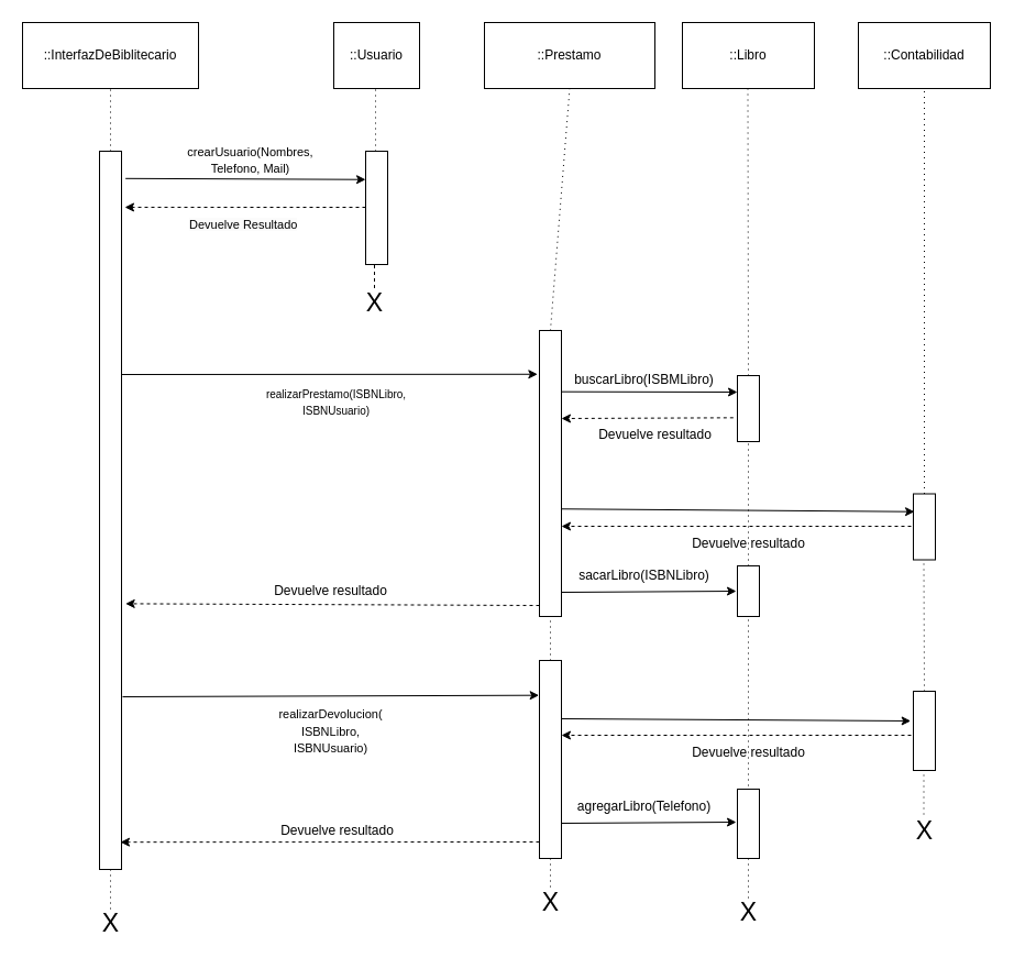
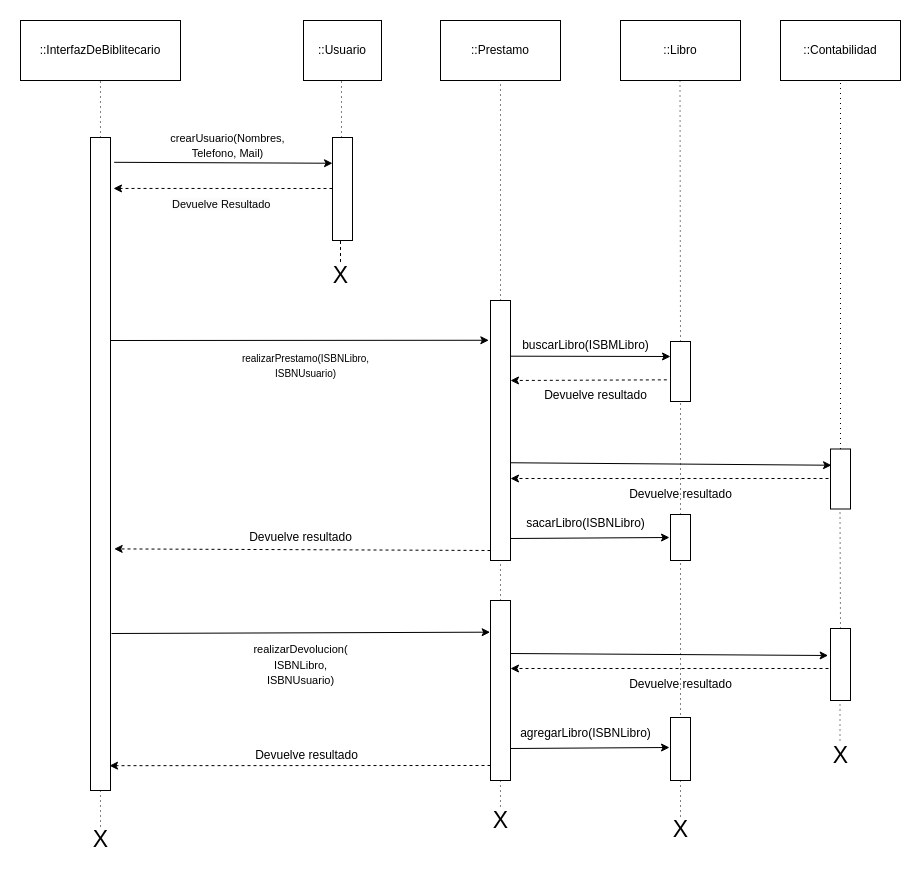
  <mxCell id="0" />
  <mxCell id="1" parent="0" />
  <mxCell id="2" value="::InterfazDeBiblitecario" style="rounded=0;whiteSpace=wrap;html=1;" parent="1" vertex="1"><mxGeometry x="20" y="20" width="160" height="60" as="geometry" /></mxCell>
  <mxCell id="3" value="::Usuario" style="rounded=0;whiteSpace=wrap;html=1;" parent="1" vertex="1"><mxGeometry x="303" y="20" width="78" height="60" as="geometry" /></mxCell>
  <mxCell id="4" value="::Libro" style="rounded=0;whiteSpace=wrap;html=1;" parent="1" vertex="1"><mxGeometry x="620" y="20" width="120" height="60" as="geometry" /></mxCell>
- <mxCell id="5" value="::Prestamo" style="rounded=0;whiteSpace=wrap;html=1;" parent="1" vertex="1"><mxGeometry x="440" y="20" width="155" height="60" as="geometry" /></mxCell>
+ <mxCell id="5" value="::Prestamo" style="rounded=0;whiteSpace=wrap;html=1;" parent="1" vertex="1"><mxGeometry x="440" y="20" width="120" height="60" as="geometry" /></mxCell>
  <mxCell id="6" value="::Contabilidad" style="rounded=0;whiteSpace=wrap;html=1;" parent="1" vertex="1"><mxGeometry x="780" y="20" width="120" height="60" as="geometry" /></mxCell>
  <mxCell id="7" value="&lt;span id=&quot;docs-internal-guid-74eef910-7fff-3b2e-8194-41c7fd450fb9&quot;&gt;&lt;span style=&quot;font-family: Arial, sans-serif; background-color: transparent; font-variant-numeric: normal; font-variant-east-asian: normal; font-variant-alternates: normal; font-variant-position: normal; vertical-align: baseline; white-space: pre-wrap;&quot;&gt;&lt;font style=&quot;font-size: 11px;&quot;&gt;crearUsuario(Nombres, Telefono, Mail)&lt;/font&gt;&lt;/span&gt;&lt;/span&gt;" style="text;html=1;align=center;verticalAlign=middle;resizable=0;points=[];autosize=1;strokeColor=none;fillColor=none;" parent="1" vertex="1"><mxGeometry x="122" y="130" width="210" height="30" as="geometry" /></mxCell>
  <mxCell id="8" value="&lt;span style=&quot;color: rgb(0, 0, 0); font-family: Arial, sans-serif; font-size: 11px; font-style: normal; font-variant-ligatures: normal; font-variant-caps: normal; font-weight: 400; letter-spacing: normal; orphans: 2; text-align: center; text-indent: 0px; text-transform: none; widows: 2; word-spacing: 0px; -webkit-text-stroke-width: 0px; white-space: pre-wrap; background-color: rgb(251, 251, 251); text-decoration-thickness: initial; text-decoration-style: initial; text-decoration-color: initial; display: inline !important; float: none;&quot;&gt;Devuelve Resultado&lt;/span&gt;" style="text;whiteSpace=wrap;html=1;" parent="1" vertex="1"><mxGeometry x="170" y="190" width="150" height="30" as="geometry" /></mxCell>
  <mxCell id="9" value="&lt;span id=&quot;docs-internal-guid-d6a4855c-7fff-c991-73bd-c32a4b5d3192&quot;&gt;&lt;span style=&quot;font-family: Arial, sans-serif; background-color: transparent; font-variant-numeric: normal; font-variant-east-asian: normal; font-variant-alternates: normal; font-variant-position: normal; vertical-align: baseline; white-space: pre-wrap;&quot;&gt;&lt;font style=&quot;font-size: 10px;&quot;&gt;realizarPrestamo(ISBNLibro, ISBNUsuario)&lt;/font&gt;&lt;/span&gt;&lt;/span&gt;" style="text;html=1;align=center;verticalAlign=middle;resizable=0;points=[];autosize=1;strokeColor=none;fillColor=none;" parent="1" vertex="1"><mxGeometry x="200" y="350" width="210" height="30" as="geometry" /></mxCell>
  <mxCell id="10" value="Devuelve resultado" style="text;html=1;align=center;verticalAlign=middle;resizable=0;points=[];autosize=1;strokeColor=none;fillColor=none;" parent="1" vertex="1"><mxGeometry x="235" y="522" width="130" height="30" as="geometry" /></mxCell>
  <mxCell id="11" value="buscarLibro(ISBMLibro)" style="text;html=1;align=center;verticalAlign=middle;resizable=0;points=[];autosize=1;strokeColor=none;fillColor=none;" parent="1" vertex="1"><mxGeometry x="510" y="330" width="150" height="30" as="geometry" /></mxCell>
  <mxCell id="12" value="Devuelve resultado" style="text;html=1;align=center;verticalAlign=middle;resizable=0;points=[];autosize=1;strokeColor=none;fillColor=none;" parent="1" vertex="1"><mxGeometry x="530" y="380" width="130" height="30" as="geometry" /></mxCell>
  <mxCell id="13" value="" style="endArrow=classic;html=1;rounded=0;exitX=1.183;exitY=0.038;exitDx=0;exitDy=0;exitPerimeter=0;entryX=0;entryY=0.25;entryDx=0;entryDy=0;" parent="1" source="61" target="25" edge="1"><mxGeometry width="50" height="50" relative="1" as="geometry"><mxPoint x="181" y="160" as="sourcePoint" /><mxPoint x="241" y="160" as="targetPoint" /></mxGeometry></mxCell>
  <mxCell id="14" value="" style="endArrow=classic;html=1;rounded=0;exitX=1.183;exitY=0.038;exitDx=0;exitDy=0;exitPerimeter=0;entryX=-0.083;entryY=0.153;entryDx=0;entryDy=0;entryPerimeter=0;" parent="1" target="42" edge="1"><mxGeometry width="50" height="50" relative="1" as="geometry"><mxPoint x="110" y="340" as="sourcePoint" /><mxPoint x="460" y="340" as="targetPoint" /></mxGeometry></mxCell>
  <mxCell id="15" value="" style="endArrow=classic;html=1;rounded=0;exitX=0.95;exitY=0.7;exitDx=0;exitDy=0;exitPerimeter=0;entryX=0;entryY=0.25;entryDx=0;entryDy=0;" parent="1" edge="1"><mxGeometry width="50" height="50" relative="1" as="geometry"><mxPoint x="510" y="462.25" as="sourcePoint" /><mxPoint x="831" y="464.75" as="targetPoint" /></mxGeometry></mxCell>
  <mxCell id="16" value="" style="endArrow=classic;html=1;rounded=0;entryX=0;entryY=0.25;entryDx=0;entryDy=0;exitX=-0.007;exitY=0.856;exitDx=0;exitDy=0;exitPerimeter=0;" parent="1" source="11" target="43" edge="1"><mxGeometry width="50" height="50" relative="1" as="geometry"><mxPoint x="510" y="360" as="sourcePoint" /><mxPoint x="580" y="360" as="targetPoint" /></mxGeometry></mxCell>
  <mxCell id="17" value="" style="endArrow=classic;html=1;rounded=0;entryX=-0.05;entryY=0.15;entryDx=0;entryDy=0;entryPerimeter=0;endFill=1;" parent="1" edge="1"><mxGeometry width="50" height="50" relative="1" as="geometry"><mxPoint x="510" y="538" as="sourcePoint" /><mxPoint x="669" y="537" as="targetPoint" /></mxGeometry></mxCell>
  <mxCell id="18" value="" style="endArrow=classic;html=1;rounded=0;entryX=1.15;entryY=0.078;entryDx=0;entryDy=0;entryPerimeter=0;dashed=1;" parent="1" target="61" edge="1"><mxGeometry width="50" height="50" relative="1" as="geometry"><mxPoint x="332" y="188" as="sourcePoint" /><mxPoint x="272" y="188" as="targetPoint" /></mxGeometry></mxCell>
  <mxCell id="19" value="" style="endArrow=classic;html=1;rounded=0;dashed=1;" parent="1" edge="1"><mxGeometry width="50" height="50" relative="1" as="geometry"><mxPoint x="840" y="478" as="sourcePoint" /><mxPoint x="510" y="478" as="targetPoint" /></mxGeometry></mxCell>
  <mxCell id="20" value="" style="endArrow=classic;html=1;rounded=0;dashed=1;exitX=0;exitY=0.75;exitDx=0;exitDy=0;entryX=1.183;entryY=0.63;entryDx=0;entryDy=0;entryPerimeter=0;" parent="1" edge="1" target="61"><mxGeometry width="50" height="50" relative="1" as="geometry"><mxPoint x="490" y="550" as="sourcePoint" /><mxPoint x="110" y="555" as="targetPoint" /></mxGeometry></mxCell>
  <mxCell id="21" value="" style="endArrow=classic;html=1;rounded=0;exitX=-0.183;exitY=0.639;exitDx=0;exitDy=0;exitPerimeter=0;dashed=1;" parent="1" source="43" edge="1"><mxGeometry width="50" height="50" relative="1" as="geometry"><mxPoint x="570" y="380" as="sourcePoint" /><mxPoint x="510" y="380" as="targetPoint" /></mxGeometry></mxCell>
  <mxCell id="22" value="" style="group" parent="1" vertex="1" connectable="0"><mxGeometry x="320" y="230" width="40" height="64.5" as="geometry" /></mxCell>
  <mxCell id="23" value="" style="endArrow=none;dashed=1;html=1;rounded=0;" parent="22" edge="1"><mxGeometry width="50" height="50" relative="1" as="geometry"><mxPoint x="20" y="31.5" as="sourcePoint" /><mxPoint x="20" as="targetPoint" /></mxGeometry></mxCell>
  <mxCell id="24" value="&lt;font style=&quot;font-size: 23px;&quot;&gt;X&lt;/font&gt;" style="text;html=1;align=center;verticalAlign=middle;resizable=0;points=[];autosize=1;strokeColor=none;fillColor=none;" parent="22" vertex="1"><mxGeometry y="24.5" width="40" height="40" as="geometry" /></mxCell>
  <mxCell id="25" value="" style="whiteSpace=wrap;html=1;rounded=0;" parent="1" vertex="1"><mxGeometry x="332" y="137" width="20" height="103" as="geometry" /></mxCell>
  <mxCell id="26" value="" style="whiteSpace=wrap;html=1;rounded=0;" parent="1" vertex="1"><mxGeometry x="830" y="448.5" width="20" height="60" as="geometry" /></mxCell>
  <mxCell id="27" value="&lt;p style=&quot;line-height: 130%;&quot;&gt;&lt;span id=&quot;docs-internal-guid-05bd2aaf-7fff-f4e8-769e-c25a478a9bf0&quot;&gt;&lt;span style=&quot;font-family: Arial, sans-serif; background-color: transparent; font-variant-numeric: normal; font-variant-east-asian: normal; font-variant-alternates: normal; font-variant-position: normal; vertical-align: baseline; white-space: pre-wrap;&quot;&gt;&lt;font style=&quot;font-size: 11px;&quot;&gt;realizarDevolucion( ISBNLibro, ISBNUsuario)&lt;/font&gt;&lt;/span&gt;&lt;/span&gt;&lt;/p&gt;" style="text;html=1;align=center;verticalAlign=middle;resizable=0;points=[];autosize=1;strokeColor=none;fillColor=none;" vertex="1" parent="1"><mxGeometry x="180" y="640" width="240" height="50" as="geometry" /></mxCell>
  <mxCell id="28" value="" style="endArrow=classic;html=1;rounded=0;exitX=1.183;exitY=0.038;exitDx=0;exitDy=0;exitPerimeter=0;entryX=-0.017;entryY=0.176;entryDx=0;entryDy=0;entryPerimeter=0;" edge="1" parent="1" target="53"><mxGeometry width="50" height="50" relative="1" as="geometry"><mxPoint x="111" y="633" as="sourcePoint" /><mxPoint x="491" y="631" as="targetPoint" /></mxGeometry></mxCell>
  <mxCell id="29" value="" style="endArrow=none;dashed=1;html=1;rounded=0;entryX=0.5;entryY=1;entryDx=0;entryDy=0;exitX=0.5;exitY=0;exitDx=0;exitDy=0;dashPattern=1 4;" edge="1" parent="1" source="42" target="5"><mxGeometry width="50" height="50" relative="1" as="geometry"><mxPoint x="440" y="220" as="sourcePoint" /><mxPoint x="490" y="170" as="targetPoint" /></mxGeometry></mxCell>
  <mxCell id="30" value="" style="endArrow=none;dashed=1;html=1;rounded=0;exitX=0.5;exitY=0;exitDx=0;exitDy=0;dashPattern=1 4;" edge="1" parent="1" source="61"><mxGeometry width="50" height="50" relative="1" as="geometry"><mxPoint x="50" y="130" as="sourcePoint" /><mxPoint x="100" y="80" as="targetPoint" /><Array as="points"><mxPoint x="100" y="100" /></Array></mxGeometry></mxCell>
  <mxCell id="31" value="" style="endArrow=none;dashed=1;html=1;rounded=0;exitX=0.5;exitY=0;exitDx=0;exitDy=0;dashPattern=1 4;" edge="1" parent="1"><mxGeometry width="50" height="50" relative="1" as="geometry"><mxPoint x="341" y="137" as="sourcePoint" /><mxPoint x="341" y="80" as="targetPoint" /></mxGeometry></mxCell>
  <mxCell id="32" value="" style="endArrow=none;dashed=1;html=1;rounded=0;entryX=0.5;entryY=1;entryDx=0;entryDy=0;exitX=0.5;exitY=0;exitDx=0;exitDy=0;dashPattern=1 4;" edge="1" parent="1" source="43"><mxGeometry width="50" height="50" relative="1" as="geometry"><mxPoint x="679.5" y="300" as="sourcePoint" /><mxPoint x="679.5" y="80" as="targetPoint" /></mxGeometry></mxCell>
  <mxCell id="33" value="" style="endArrow=none;dashed=1;html=1;rounded=0;entryX=0.5;entryY=1;entryDx=0;entryDy=0;exitX=0.5;exitY=0;exitDx=0;exitDy=0;dashPattern=1 4;" edge="1" parent="1" source="26" target="6"><mxGeometry width="50" height="50" relative="1" as="geometry"><mxPoint x="840" y="340" as="sourcePoint" /><mxPoint x="839.5" y="80" as="targetPoint" /></mxGeometry></mxCell>
  <mxCell id="34" value="" style="endArrow=none;dashed=1;html=1;rounded=0;exitX=0.5;exitY=0;exitDx=0;exitDy=0;dashPattern=1 4;" edge="1" parent="1" source="53"><mxGeometry width="50" height="50" relative="1" as="geometry"><mxPoint x="500" y="590" as="sourcePoint" /><mxPoint x="500" y="530" as="targetPoint" /><Array as="points"><mxPoint x="500" y="553" /></Array></mxGeometry></mxCell>
  <mxCell id="35" value="" style="endArrow=none;dashed=1;html=1;rounded=0;exitX=0.5;exitY=0;exitDx=0;exitDy=0;dashPattern=1 4;" parent="1" edge="1" source="57"><mxGeometry width="50" height="50" relative="1" as="geometry"><mxPoint x="839.5" y="572" as="sourcePoint" /><mxPoint x="839.5" y="508.5" as="targetPoint" /></mxGeometry></mxCell>
  <mxCell id="36" value="&lt;font style=&quot;font-size: 23px;&quot;&gt;X&lt;/font&gt;" style="text;html=1;align=center;verticalAlign=middle;resizable=0;points=[];autosize=1;strokeColor=none;fillColor=none;" parent="1" vertex="1"><mxGeometry x="820" y="735" width="40" height="40" as="geometry" /></mxCell>
  <mxCell id="37" value="" style="endArrow=classic;html=1;rounded=0;entryX=-0.117;entryY=0.375;entryDx=0;entryDy=0;entryPerimeter=0;" edge="1" parent="1" target="57"><mxGeometry width="50" height="50" relative="1" as="geometry"><mxPoint x="509" y="653" as="sourcePoint" /><mxPoint x="799" y="651" as="targetPoint" /></mxGeometry></mxCell>
  <mxCell id="38" value="Devuelve resultado" style="text;html=1;align=center;verticalAlign=middle;resizable=0;points=[];autosize=1;strokeColor=none;fillColor=none;" vertex="1" parent="1"><mxGeometry x="615" y="668.5" width="130" height="30" as="geometry" /></mxCell>
  <mxCell id="39" value="" style="endArrow=classic;html=1;rounded=0;dashed=1;" edge="1" parent="1"><mxGeometry width="50" height="50" relative="1" as="geometry"><mxPoint x="840" y="668" as="sourcePoint" /><mxPoint x="510" y="668" as="targetPoint" /></mxGeometry></mxCell>
  <mxCell id="40" value="" style="endArrow=none;dashed=1;html=1;rounded=0;exitX=0.5;exitY=0;exitDx=0;exitDy=0;dashPattern=1 4;" parent="1" edge="1" source="51"><mxGeometry width="50" height="50" relative="1" as="geometry"><mxPoint x="680" y="411.5" as="sourcePoint" /><mxPoint x="680" y="380" as="targetPoint" /></mxGeometry></mxCell>
  <mxCell id="41" value="&lt;font style=&quot;font-size: 23px;&quot;&gt;X&lt;/font&gt;" style="text;html=1;align=center;verticalAlign=middle;resizable=0;points=[];autosize=1;strokeColor=none;fillColor=none;" parent="1" vertex="1"><mxGeometry x="660" y="808.5" width="40" height="40" as="geometry" /></mxCell>
  <mxCell id="42" value="" style="whiteSpace=wrap;html=1;rounded=0;" parent="1" vertex="1"><mxGeometry x="490" y="300" width="20" height="260" as="geometry" /></mxCell>
  <mxCell id="43" value="" style="whiteSpace=wrap;html=1;rounded=0;" parent="1" vertex="1"><mxGeometry x="670" y="341" width="20" height="60" as="geometry" /></mxCell>
  <mxCell id="44" value="sacarLibro(ISBNLibro)" style="text;html=1;align=center;verticalAlign=middle;resizable=0;points=[];autosize=1;strokeColor=none;fillColor=none;" vertex="1" parent="1"><mxGeometry x="515" y="508" width="140" height="30" as="geometry" /></mxCell>
  <mxCell id="45" value="Devuelve resultado" style="text;html=1;align=center;verticalAlign=middle;resizable=0;points=[];autosize=1;strokeColor=none;fillColor=none;" parent="1" vertex="1"><mxGeometry x="615" y="478.5" width="130" height="30" as="geometry" /></mxCell>
  <mxCell id="46" value="" style="endArrow=classic;html=1;rounded=0;entryX=-0.05;entryY=0.15;entryDx=0;entryDy=0;entryPerimeter=0;endFill=1;" edge="1" parent="1"><mxGeometry width="50" height="50" relative="1" as="geometry"><mxPoint x="510" y="748" as="sourcePoint" /><mxPoint x="669" y="747" as="targetPoint" /></mxGeometry></mxCell>
- <mxCell id="47" value="agregarLibro(Telefono)" style="text;html=1;align=center;verticalAlign=middle;resizable=0;points=[];autosize=1;strokeColor=none;fillColor=none;" vertex="1" parent="1"><mxGeometry x="510" y="718" width="150" height="30" as="geometry" /></mxCell>
+ <mxCell id="47" value="agregarLibro(ISBNLibro)" style="text;html=1;align=center;verticalAlign=middle;resizable=0;points=[];autosize=1;strokeColor=none;fillColor=none;" vertex="1" parent="1"><mxGeometry x="510" y="718" width="150" height="30" as="geometry" /></mxCell>
  <mxCell id="48" value="Devuelve resultado" style="text;html=1;align=center;verticalAlign=middle;resizable=0;points=[];autosize=1;strokeColor=none;fillColor=none;" vertex="1" parent="1"><mxGeometry x="241" y="740" width="130" height="30" as="geometry" /></mxCell>
  <mxCell id="49" value="" style="endArrow=classic;html=1;rounded=0;dashed=1;exitX=0;exitY=0.75;exitDx=0;exitDy=0;entryX=0.95;entryY=0.962;entryDx=0;entryDy=0;entryPerimeter=0;" edge="1" parent="1" target="61"><mxGeometry width="50" height="50" relative="1" as="geometry"><mxPoint x="490" y="765" as="sourcePoint" /><mxPoint x="110" y="770" as="targetPoint" /></mxGeometry></mxCell>
  <mxCell id="50" value="" style="endArrow=none;dashed=1;html=1;rounded=0;exitX=0.5;exitY=0;exitDx=0;exitDy=0;dashPattern=1 4;" edge="1" parent="1"><mxGeometry width="50" height="50" relative="1" as="geometry"><mxPoint x="680" y="724" as="sourcePoint" /><mxPoint x="680" y="540" as="targetPoint" /></mxGeometry></mxCell>
  <mxCell id="51" value="" style="whiteSpace=wrap;html=1;rounded=0;" vertex="1" parent="1"><mxGeometry x="670" y="514" width="20" height="46" as="geometry" /></mxCell>
  <mxCell id="52" value="" style="endArrow=none;dashed=1;html=1;rounded=0;dashPattern=1 4;" edge="1" parent="1"><mxGeometry width="50" height="50" relative="1" as="geometry"><mxPoint x="500" y="806" as="sourcePoint" /><mxPoint x="500" y="736" as="targetPoint" /><Array as="points"><mxPoint x="500" y="759" /></Array></mxGeometry></mxCell>
  <mxCell id="53" value="" style="whiteSpace=wrap;html=1;rounded=0;" vertex="1" parent="1"><mxGeometry x="490" y="600" width="20" height="180" as="geometry" /></mxCell>
  <mxCell id="54" value="" style="endArrow=none;dashed=1;html=1;rounded=0;dashPattern=1 4;" edge="1" parent="1"><mxGeometry width="50" height="50" relative="1" as="geometry"><mxPoint x="680" y="816" as="sourcePoint" /><mxPoint x="680" y="746" as="targetPoint" /><Array as="points"><mxPoint x="680" y="769" /></Array></mxGeometry></mxCell>
  <mxCell id="55" value="" style="whiteSpace=wrap;html=1;rounded=0;" vertex="1" parent="1"><mxGeometry x="670" y="717" width="20" height="63" as="geometry" /></mxCell>
  <mxCell id="56" value="" style="endArrow=none;dashed=1;html=1;rounded=0;dashPattern=1 4;" edge="1" parent="1"><mxGeometry width="50" height="50" relative="1" as="geometry"><mxPoint x="839.5" y="740" as="sourcePoint" /><mxPoint x="839.5" y="670" as="targetPoint" /><Array as="points"><mxPoint x="839.5" y="693" /></Array></mxGeometry></mxCell>
  <mxCell id="57" value="" style="whiteSpace=wrap;html=1;rounded=0;" vertex="1" parent="1"><mxGeometry x="830" y="628" width="20" height="72" as="geometry" /></mxCell>
  <mxCell id="58" value="&lt;font style=&quot;font-size: 23px;&quot;&gt;X&lt;/font&gt;" style="text;html=1;align=center;verticalAlign=middle;resizable=0;points=[];autosize=1;strokeColor=none;fillColor=none;" vertex="1" parent="1"><mxGeometry x="480" y="800" width="40" height="40" as="geometry" /></mxCell>
  <mxCell id="59" value="&lt;font style=&quot;font-size: 23px;&quot;&gt;X&lt;/font&gt;" style="text;html=1;align=center;verticalAlign=middle;resizable=0;points=[];autosize=1;strokeColor=none;fillColor=none;" vertex="1" parent="1"><mxGeometry x="80" y="818.5" width="40" height="40" as="geometry" /></mxCell>
  <mxCell id="60" value="" style="endArrow=none;dashed=1;html=1;rounded=0;dashPattern=1 4;" edge="1" parent="1"><mxGeometry width="50" height="50" relative="1" as="geometry"><mxPoint x="100" y="826" as="sourcePoint" /><mxPoint x="100" y="756" as="targetPoint" /><Array as="points"><mxPoint x="100" y="779" /></Array></mxGeometry></mxCell>
  <mxCell id="61" value="" style="whiteSpace=wrap;html=1;rounded=0;" parent="1" vertex="1"><mxGeometry x="90" y="137" width="20" height="653" as="geometry" /></mxCell>
